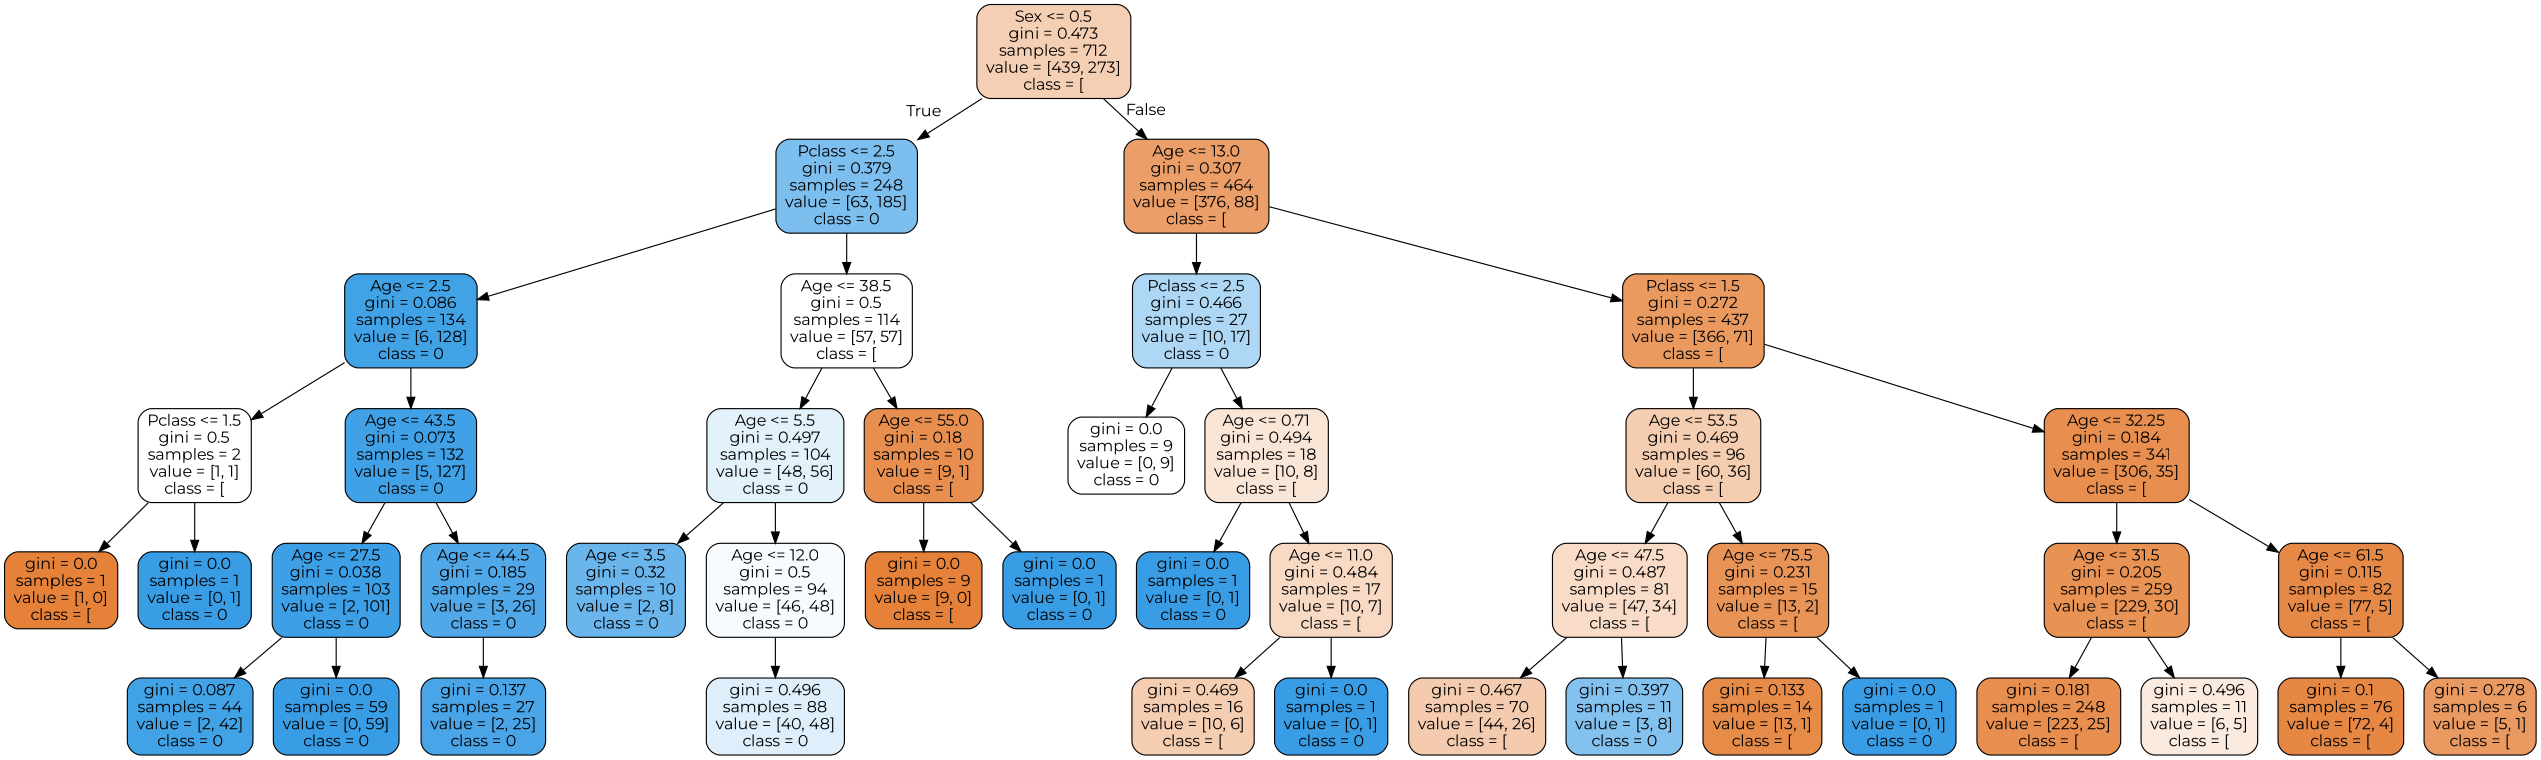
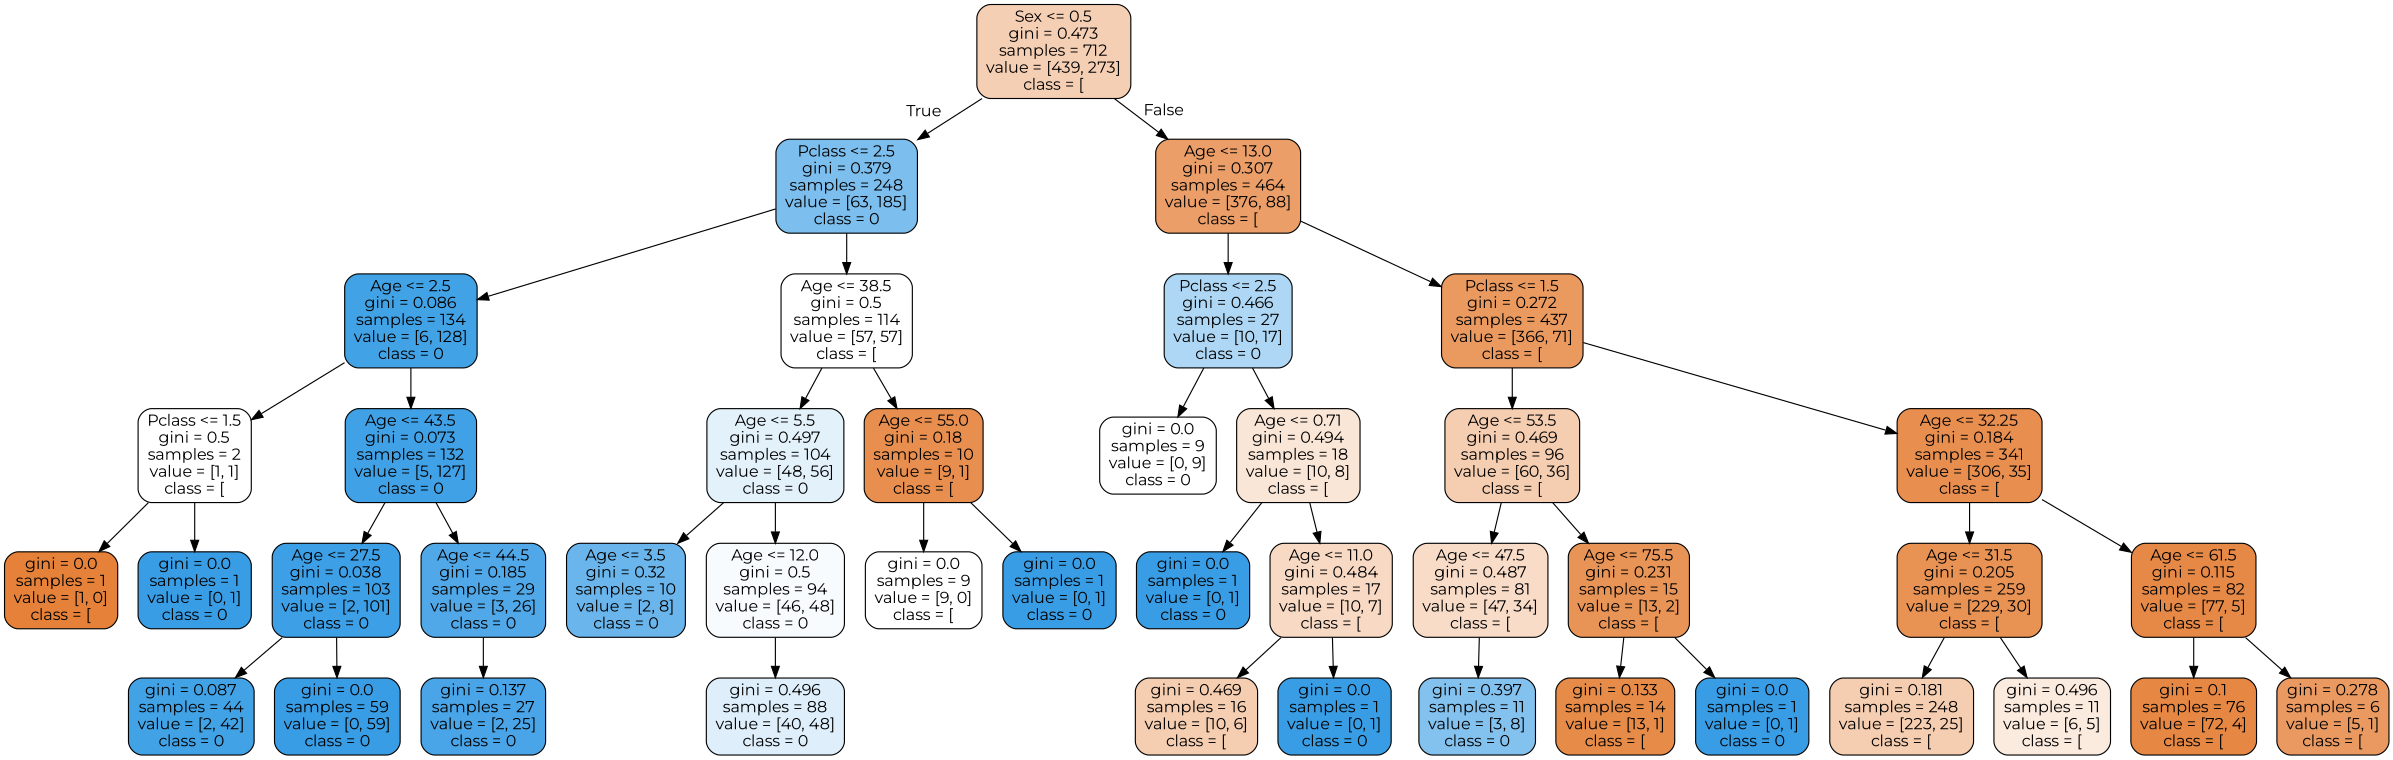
  digraph {
    fontname=Montserrat
    node [color=black fillcolor="#399de5" fontname=Montserrat shape=box style="filled, rounded"]
    edge [fontname=Montserrat]
    n1 [fillcolor="#f5cfb4" label="Sex <= 0.5\ngini = 0.473\nsamples = 712\nvalue = [439, 273]\nclass = ["]
    n2 [fillcolor="#7cbeee" label="Pclass <= 2.5\ngini = 0.379\nsamples = 248\nvalue = [63, 185]\nclass = 0"]
    n3 [fillcolor="#eb9e67" label="Age <= 13.0\ngini = 0.307\nsamples = 464\nvalue = [376, 88]\nclass = ["]
    n4 [fillcolor="#42a2e6" label="Age <= 2.5\ngini = 0.086\nsamples = 134\nvalue = [6, 128]\nclass = 0"]
    n5 [fillcolor="#ffffff" label="Age <= 38.5\ngini = 0.5\nsamples = 114\nvalue = [57, 57]\nclass = ["]
    n6 [fillcolor="#add7f4" label="Pclass <= 2.5\ngini = 0.466\nsamples = 27\nvalue = [10, 17]\nclass = 0"]
    n7 [fillcolor="#ea995f" label="Pclass <= 1.5\ngini = 0.272\nsamples = 437\nvalue = [366, 71]\nclass = ["]
    n8 [fillcolor="#ffffff" label="Pclass <= 1.5\ngini = 0.5\nsamples = 2\nvalue = [1, 1]\nclass = ["]
    n9 [fillcolor="#41a1e6" label="Age <= 43.5\ngini = 0.073\nsamples = 132\nvalue = [5, 127]\nclass = 0"]
    n10 [fillcolor="#e3f1fb" label="Age <= 5.5\ngini = 0.497\nsamples = 104\nvalue = [48, 56]\nclass = 0"]
    n11 [fillcolor="#e88f4f" label="Age <= 55.0\ngini = 0.18\nsamples = 10\nvalue = [9, 1]\nclass = ["]
    n12 [fillcolor="#e58139" label="gini = 0.0\nsamples = 1\nvalue = [1, 0]\nclass = ["]
    n13 [label="gini = 0.0\nsamples = 1\nvalue = [0, 1]\nclass = 0"]
    n14 [fillcolor="#3d9fe6" label="Age <= 27.5\ngini = 0.038\nsamples = 103\nvalue = [2, 101]\nclass = 0"]
    n15 [fillcolor="#50a8e8" label="Age <= 44.5\ngini = 0.185\nsamples = 29\nvalue = [3, 26]\nclass = 0"]
    n16 [fillcolor="#42a2e6" label="gini = 0.087\nsamples = 44\nvalue = [2, 42]\nclass = 0"]
    n17 [label="gini = 0.0\nsamples = 59\nvalue = [0, 59]\nclass = 0"]
    n18 [fillcolor="#49a5e7" label="gini = 0.137\nsamples = 27\nvalue = [2, 25]\nclass = 0"]
    n19 [fillcolor="#6ab6ec" label="Age <= 3.5\ngini = 0.32\nsamples = 10\nvalue = [2, 8]\nclass = 0"]
    n20 [fillcolor="#f7fbfe" label="Age <= 12.0\ngini = 0.5\nsamples = 94\nvalue = [46, 48]\nclass = 0"]
-   n21 [fillcolor="#e58139" label="gini = 0.0\nsamples = 9\nvalue = [9, 0]\nclass = ["]
+   n21 [fillcolor="#ffffff" label="gini = 0.0\nsamples = 9\nvalue = [9, 0]\nclass = ["]
    n22 [label="gini = 0.0\nsamples = 1\nvalue = [0, 1]\nclass = 0"]
    n23 [fillcolor="#deeffb" label="gini = 0.496\nsamples = 88\nvalue = [40, 48]\nclass = 0"]
    n24 [fillcolor="#ffffff" label="gini = 0.0\nsamples = 9\nvalue = [0, 9]\nclass = 0"]
    n25 [fillcolor="#fae6d7" label="Age <= 0.71\ngini = 0.494\nsamples = 18\nvalue = [10, 8]\nclass = ["]
    n26 [fillcolor="#f5cdb0" label="Age <= 53.5\ngini = 0.469\nsamples = 96\nvalue = [60, 36]\nclass = ["]
    n27 [fillcolor="#e88f50" label="Age <= 32.25\ngini = 0.184\nsamples = 341\nvalue = [306, 35]\nclass = ["]
    n28 [label="gini = 0.0\nsamples = 1\nvalue = [0, 1]\nclass = 0"]
    n29 [fillcolor="#f7d9c4" label="Age <= 11.0\ngini = 0.484\nsamples = 17\nvalue = [10, 7]\nclass = ["]
    n30 [fillcolor="#f5cdb0" label="gini = 0.469\nsamples = 16\nvalue = [10, 6]\nclass = ["]
    n31 [label="gini = 0.0\nsamples = 1\nvalue = [0, 1]\nclass = 0"]
    n32 [fillcolor="#f8dcc8" label="Age <= 47.5\ngini = 0.487\nsamples = 81\nvalue = [47, 34]\nclass = ["]
    n33 [fillcolor="#e99457" label="Age <= 75.5\ngini = 0.231\nsamples = 15\nvalue = [13, 2]\nclass = ["]
    n34 [fillcolor="#e89253" label="Age <= 31.5\ngini = 0.205\nsamples = 259\nvalue = [229, 30]\nclass = ["]
    n35 [fillcolor="#e78946" label="Age <= 61.5\ngini = 0.115\nsamples = 82\nvalue = [77, 5]\nclass = ["]
-   n36 [fillcolor="#f4cbae" label="gini = 0.467\nsamples = 70\nvalue = [44, 26]\nclass = ["]
    n37 [fillcolor="#83c2ef" label="gini = 0.397\nsamples = 11\nvalue = [3, 8]\nclass = 0"]
    n38 [fillcolor="#e78b48" label="gini = 0.133\nsamples = 14\nvalue = [13, 1]\nclass = ["]
    n39 [label="gini = 0.0\nsamples = 1\nvalue = [0, 1]\nclass = 0"]
-   n40 [fillcolor="#e88f4f" label="gini = 0.181\nsamples = 248\nvalue = [223, 25]\nclass = ["]
+   n40 [fillcolor="#f5cdb0" label="gini = 0.181\nsamples = 248\nvalue = [223, 25]\nclass = ["]
    n41 [fillcolor="#fbeade" label="gini = 0.496\nsamples = 11\nvalue = [6, 5]\nclass = ["]
    n42 [fillcolor="#e68844" label="gini = 0.1\nsamples = 76\nvalue = [72, 4]\nclass = ["]
    n43 [fillcolor="#ea9a61" label="gini = 0.278\nsamples = 6\nvalue = [5, 1]\nclass = ["]
    n1 -> n2 [headlabel=True labelangle=45 labeldistance=2.5]
    n1 -> n3 [headlabel=False labelangle=-45 labeldistance=2.5]
    n2 -> n4
    n2 -> n5
    n3 -> n6
    n3 -> n7
    n4 -> n8
    n4 -> n9
    n5 -> n10
    n5 -> n11
    n6 -> n24
    n6 -> n25
    n7 -> n26
    n7 -> n27
    n8 -> n12
    n8 -> n13
    n9 -> n14
    n9 -> n15
    n10 -> n19
    n10 -> n20
    n11 -> n21
    n11 -> n22
    n14 -> n16
    n14 -> n17
    n15 -> n18
    n20 -> n23
    n25 -> n28
    n25 -> n29
    n26 -> n32
    n26 -> n33
    n27 -> n34
    n27 -> n35
    n29 -> n30
    n29 -> n31
-   n32 -> n36
    n32 -> n37
    n33 -> n38
    n33 -> n39
    n34 -> n40
    n34 -> n41
    n35 -> n42
    n35 -> n43
  }
